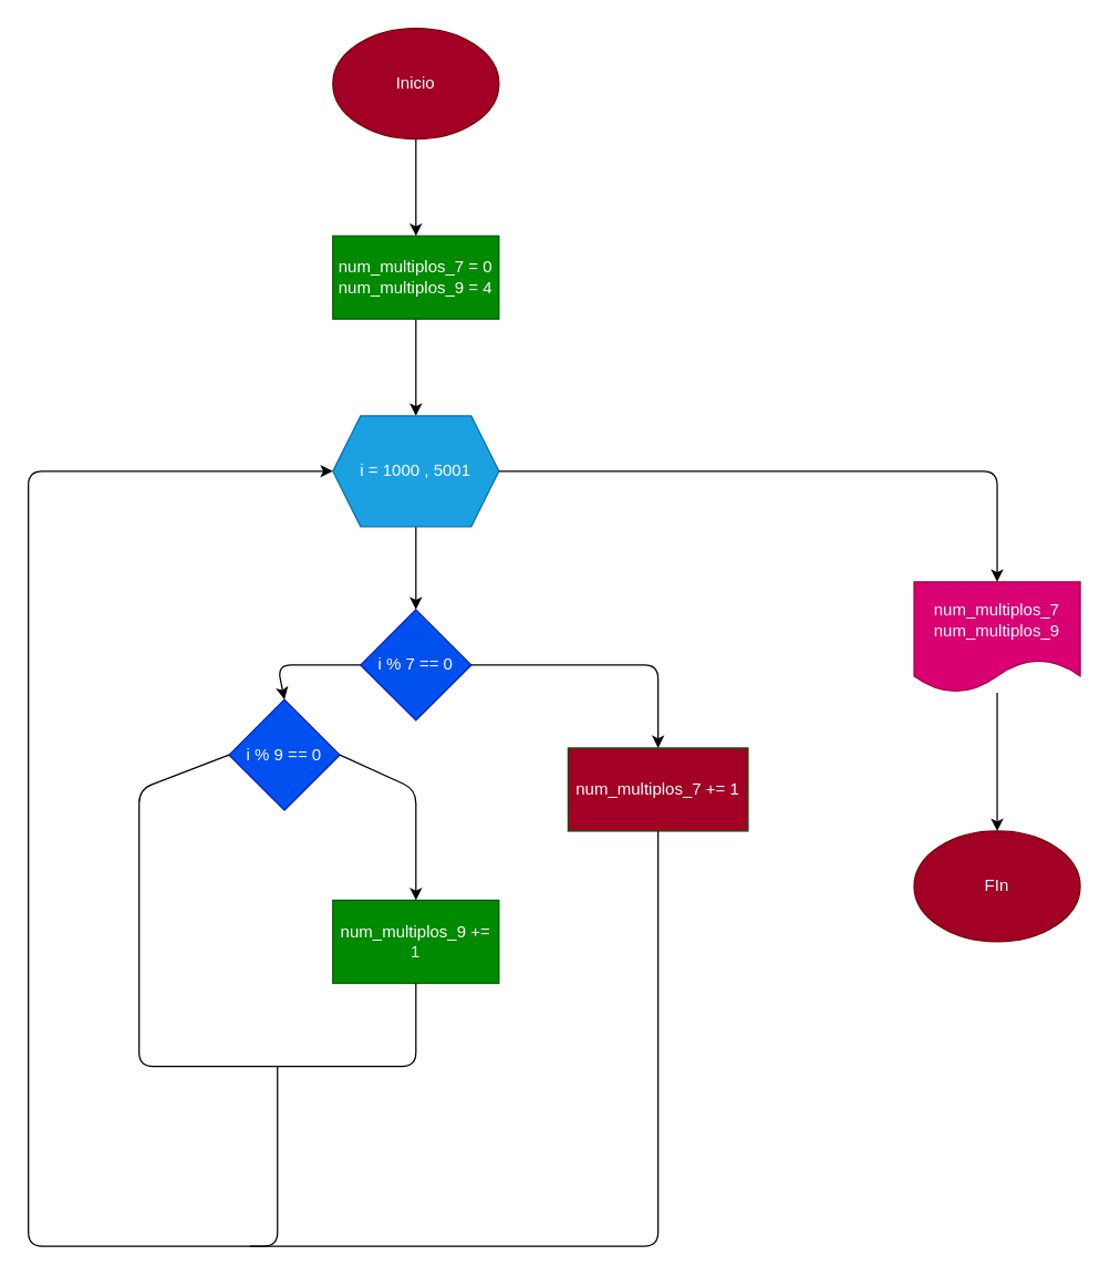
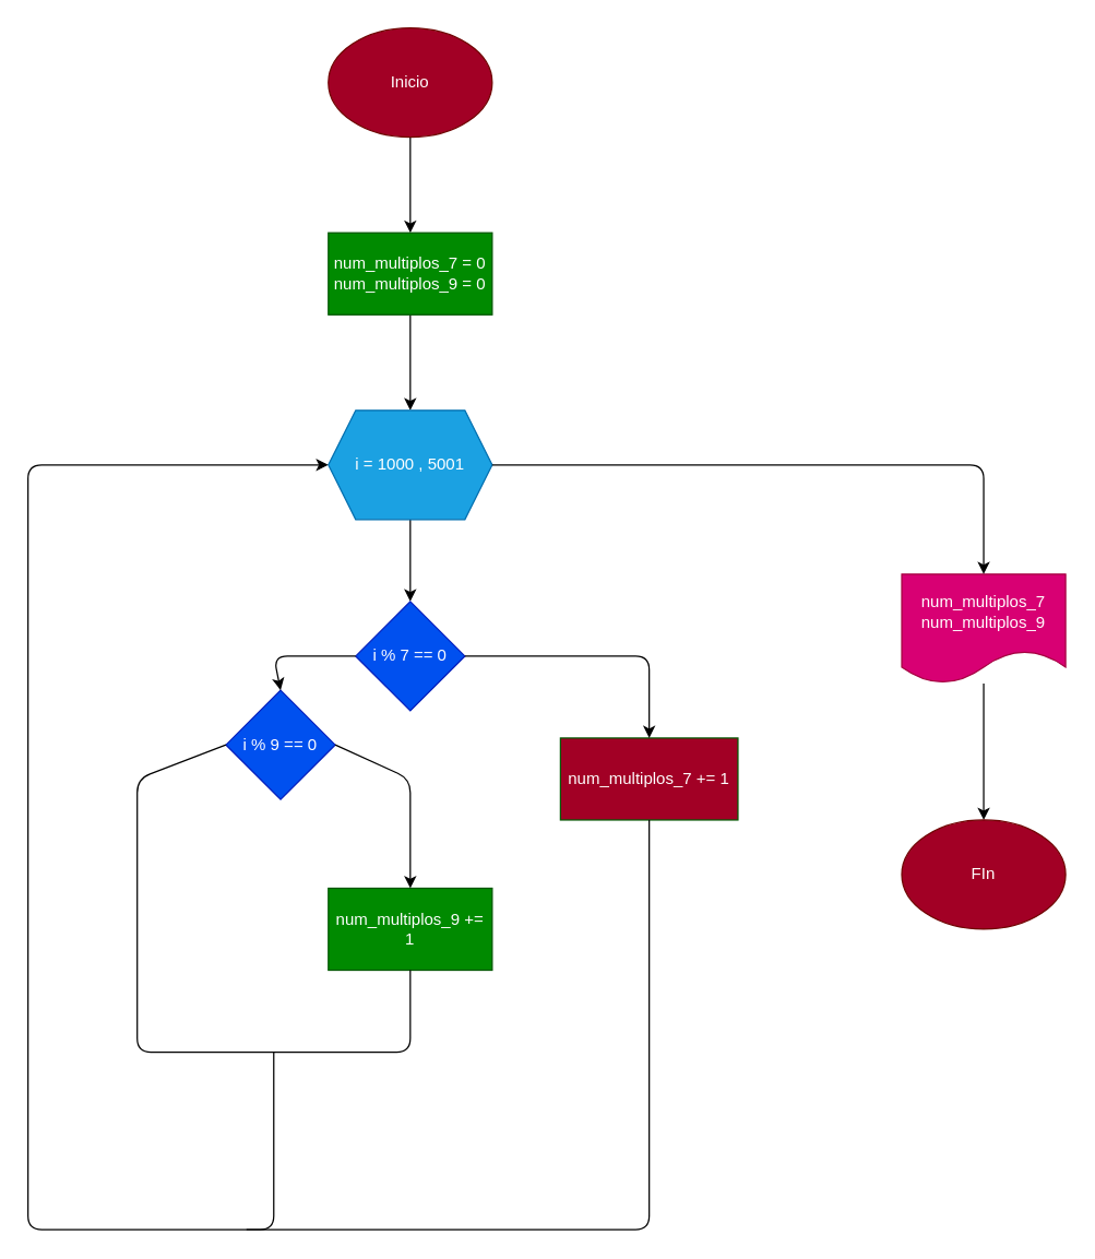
  <mxCell id="0" />
  <mxCell id="1" parent="0" />
  <mxCell id="2" value="" style="edgeStyle=none;html=1;" parent="1" source="3" target="5" edge="1"><mxGeometry relative="1" as="geometry" /></mxCell>
  <mxCell id="3" value="Inicio" style="ellipse;whiteSpace=wrap;html=1;fillColor=#a20025;fontColor=#ffffff;strokeColor=#6F0000;" parent="1" vertex="1"><mxGeometry x="240" width="120" height="80" as="geometry" y="20" /></mxCell>
  <mxCell id="4" value="" style="edgeStyle=none;html=1;" parent="1" source="5" target="7" edge="1"><mxGeometry relative="1" as="geometry" /></mxCell>
- <mxCell id="5" value="num_multiplos_7 = 0&lt;br&gt;num_multiplos_9 = 4" style="rounded=0;whiteSpace=wrap;html=1;fillColor=#008a00;fontColor=#ffffff;strokeColor=#005700;" parent="1" vertex="1"><mxGeometry x="240" y="170" width="120" height="60" as="geometry" /></mxCell>
+ <mxCell id="5" value="num_multiplos_7 = 0&lt;br&gt;num_multiplos_9 = 0" style="rounded=0;whiteSpace=wrap;html=1;fillColor=#008a00;fontColor=#ffffff;strokeColor=#005700;" parent="1" vertex="1"><mxGeometry x="240" y="170" width="120" height="60" as="geometry" /></mxCell>
  <mxCell id="6" value="" style="edgeStyle=none;html=1;" parent="1" source="7" target="8" edge="1"><mxGeometry relative="1" as="geometry" /></mxCell>
  <mxCell id="7" value="i = 1000 , 5001" style="shape=hexagon;perimeter=hexagonPerimeter2;whiteSpace=wrap;html=1;fixedSize=1;fillColor=#1ba1e2;fontColor=#ffffff;strokeColor=#006EAF;" parent="1" vertex="1"><mxGeometry x="240" y="300" width="120" height="80" as="geometry" /></mxCell>
  <mxCell id="8" value="i % 7 == 0" style="rhombus;whiteSpace=wrap;html=1;fillColor=#0050ef;fontColor=#ffffff;strokeColor=#001DBC;" parent="1" vertex="1"><mxGeometry x="260" y="440" width="80" height="80" as="geometry" /></mxCell>
  <mxCell id="9" value="num_multiplos_7 += 1" style="rounded=0;whiteSpace=wrap;html=1;fillColor=#a20025;fontColor=#ffffff;strokeColor=#005700;" parent="1" vertex="1"><mxGeometry x="410" y="540" width="130" height="60" as="geometry" /></mxCell>
  <mxCell id="10" value="i % 9 == 0" style="rhombus;whiteSpace=wrap;html=1;fillColor=#0050ef;fontColor=#ffffff;strokeColor=#001DBC;" parent="1" vertex="1"><mxGeometry x="165" y="505" width="80" height="80" as="geometry" /></mxCell>
  <mxCell id="11" value="num_multiplos_9 += 1" style="rounded=0;whiteSpace=wrap;html=1;fillColor=#008a00;fontColor=#ffffff;strokeColor=#005700;" parent="1" vertex="1"><mxGeometry x="240" y="650" width="120" height="60" as="geometry" /></mxCell>
  <mxCell id="12" value="" style="edgeStyle=none;html=1;" parent="1" source="13" target="14" edge="1"><mxGeometry relative="1" as="geometry" /></mxCell>
  <mxCell id="13" value="num_multiplos_7&lt;br&gt;num_multiplos_9" style="shape=document;whiteSpace=wrap;html=1;boundedLbl=1;fillColor=#d80073;fontColor=#ffffff;strokeColor=#A50040;" parent="1" vertex="1"><mxGeometry x="660" y="420" width="120" height="80" as="geometry" /></mxCell>
  <mxCell id="14" value="FIn" style="ellipse;whiteSpace=wrap;html=1;fillColor=#a20025;fontColor=#ffffff;strokeColor=#6F0000;" parent="1" vertex="1"><mxGeometry x="660" y="600" width="120" height="80" as="geometry" /></mxCell>
  <mxCell id="15" value="" style="endArrow=classic;html=1;exitX=0;exitY=0.5;exitDx=0;exitDy=0;entryX=0.5;entryY=0;entryDx=0;entryDy=0;" parent="1" source="8" target="10" edge="1"><mxGeometry width="50" height="50" relative="1" as="geometry"><mxPoint x="110" y="480" as="sourcePoint" /><mxPoint x="160" y="430" as="targetPoint" /><Array as="points"><mxPoint x="200" y="480" /></Array></mxGeometry></mxCell>
  <mxCell id="16" value="" style="endArrow=classic;html=1;exitX=1;exitY=0.5;exitDx=0;exitDy=0;entryX=0.5;entryY=0;entryDx=0;entryDy=0;" parent="1" source="8" target="9" edge="1"><mxGeometry width="50" height="50" relative="1" as="geometry"><mxPoint x="440" y="510" as="sourcePoint" /><mxPoint x="490" y="460" as="targetPoint" /><Array as="points"><mxPoint x="475" y="480" /></Array></mxGeometry></mxCell>
  <mxCell id="17" value="" style="endArrow=none;html=1;entryX=0.5;entryY=1;entryDx=0;entryDy=0;exitX=0;exitY=0.5;exitDx=0;exitDy=0;" parent="1" source="10" target="11" edge="1"><mxGeometry width="50" height="50" relative="1" as="geometry"><mxPoint x="120" y="560" as="sourcePoint" /><mxPoint x="200" y="780" as="targetPoint" /><Array as="points"><mxPoint x="100" y="570" /><mxPoint x="100" y="770" /><mxPoint x="300" y="770" /></Array></mxGeometry></mxCell>
  <mxCell id="18" value="" style="endArrow=classic;html=1;entryX=0;entryY=0.5;entryDx=0;entryDy=0;" parent="1" target="7" edge="1"><mxGeometry width="50" height="50" relative="1" as="geometry"><mxPoint x="200" y="770" as="sourcePoint" /><mxPoint x="60" y="200" as="targetPoint" /><Array as="points"><mxPoint x="200" y="900" /><mxPoint x="20" y="900" /><mxPoint x="20" y="340" /></Array></mxGeometry></mxCell>
  <mxCell id="19" value="" style="endArrow=none;html=1;entryX=0.5;entryY=1;entryDx=0;entryDy=0;" parent="1" target="9" edge="1"><mxGeometry width="50" height="50" relative="1" as="geometry"><mxPoint x="180" y="900" as="sourcePoint" /><mxPoint x="360" y="860" as="targetPoint" /><Array as="points"><mxPoint x="475" y="900" /></Array></mxGeometry></mxCell>
  <mxCell id="20" value="" style="endArrow=classic;html=1;exitX=1;exitY=0.5;exitDx=0;exitDy=0;entryX=0.5;entryY=0;entryDx=0;entryDy=0;" parent="1" source="10" target="11" edge="1"><mxGeometry width="50" height="50" relative="1" as="geometry"><mxPoint x="290" y="620" as="sourcePoint" /><mxPoint x="340" y="570" as="targetPoint" /><Array as="points"><mxPoint x="300" y="570" /></Array></mxGeometry></mxCell>
  <mxCell id="21" value="" style="endArrow=classic;html=1;exitX=1;exitY=0.5;exitDx=0;exitDy=0;entryX=0.5;entryY=0;entryDx=0;entryDy=0;" parent="1" source="7" target="13" edge="1"><mxGeometry width="50" height="50" relative="1" as="geometry"><mxPoint x="440" y="420" as="sourcePoint" /><mxPoint x="620" y="340" as="targetPoint" /><Array as="points"><mxPoint x="720" y="340" /></Array></mxGeometry></mxCell>
